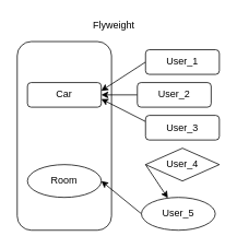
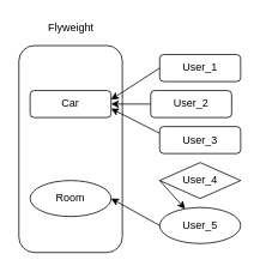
  <mxCell id="0" />
  <mxCell id="1" parent="0" />
  <mxCell id="2" value="Car" style="rounded=1;whiteSpace=wrap;html=1;" vertex="1" parent="1"><mxGeometry x="33" y="100" width="90" height="30" as="geometry" /></mxCell>
  <mxCell id="3" value="" style="rounded=1;whiteSpace=wrap;html=1;fillColor=none;" vertex="1" parent="1"><mxGeometry x="20.5" y="50" width="115" height="230" as="geometry" /></mxCell>
- <mxCell id="4" value="Flyweight" style="text;html=1;align=center;verticalAlign=middle;resizable=0;points=[];autosize=1;strokeColor=none;fillColor=none;" vertex="1" parent="1"><mxGeometry x="103" y="20" width="70" height="20" as="geometry" /></mxCell>
+ <mxCell id="4" value="Flyweight" style="text;html=1;align=center;verticalAlign=middle;resizable=0;points=[];autosize=1;strokeColor=none;fillColor=none;" vertex="1" parent="1"><mxGeometry x="43" y="20" width="70" height="20" as="geometry" /></mxCell>
  <mxCell id="5" value="Room" style="ellipse;whiteSpace=wrap;html=1;fillColor=none;" vertex="1" parent="1"><mxGeometry x="33" y="200" width="90" height="40" as="geometry" /></mxCell>
  <mxCell id="6" style="edgeStyle=none;html=1;exitX=0;exitY=0.5;exitDx=0;exitDy=0;entryX=0.891;entryY=0.261;entryDx=0;entryDy=0;entryPerimeter=0;" edge="1" parent="1" source="7" target="3"><mxGeometry relative="1" as="geometry" /></mxCell>
  <mxCell id="7" value="User_1" style="rounded=1;whiteSpace=wrap;html=1;fillColor=default;" vertex="1" parent="1"><mxGeometry x="177" y="60" width="90" height="30" as="geometry" /></mxCell>
  <mxCell id="8" style="edgeStyle=none;html=1;exitX=0;exitY=0.5;exitDx=0;exitDy=0;" edge="1" parent="1" source="9"><mxGeometry relative="1" as="geometry"><mxPoint x="123" y="115" as="targetPoint" /></mxGeometry></mxCell>
  <mxCell id="9" value="User_2" style="rounded=1;whiteSpace=wrap;html=1;fillColor=default;" vertex="1" parent="1"><mxGeometry x="167" y="100" width="90" height="30" as="geometry" /></mxCell>
  <mxCell id="10" style="edgeStyle=none;html=1;exitX=0;exitY=0.25;exitDx=0;exitDy=0;" edge="1" parent="1" source="11"><mxGeometry relative="1" as="geometry"><mxPoint x="123" y="120" as="targetPoint" /></mxGeometry></mxCell>
  <mxCell id="11" value="User_3" style="rounded=1;whiteSpace=wrap;html=1;fillColor=default;" vertex="1" parent="1"><mxGeometry x="177" y="140" width="90" height="30" as="geometry" /></mxCell>
  <mxCell id="12" style="edgeStyle=none;html=1;exitX=0;exitY=0.5;exitDx=0;exitDy=0;" edge="1" parent="1" source="13" target="15"><mxGeometry relative="1" as="geometry" /></mxCell>
  <mxCell id="13" value="&lt;span&gt;User_4&lt;/span&gt;" style="rhombus;whiteSpace=wrap;html=1;fillColor=default;" vertex="1" parent="1"><mxGeometry x="177" y="180" width="90" height="40" as="geometry" /></mxCell>
  <mxCell id="14" style="edgeStyle=none;html=1;exitX=0;exitY=0.5;exitDx=0;exitDy=0;" edge="1" parent="1" source="15"><mxGeometry relative="1" as="geometry"><mxPoint x="123" y="220" as="targetPoint" /></mxGeometry></mxCell>
- <mxCell id="15" value="User_5" style="ellipse;whiteSpace=wrap;html=1;fillColor=default;" vertex="1" parent="1"><mxGeometry x="172" y="240" width="90" height="40" as="geometry" /></mxCell>
+ <mxCell id="15" value="User_5" style="ellipse;whiteSpace=wrap;html=1;fillColor=default;" vertex="1" parent="1"><mxGeometry x="177" y="230" width="90" height="40" as="geometry" /></mxCell>
